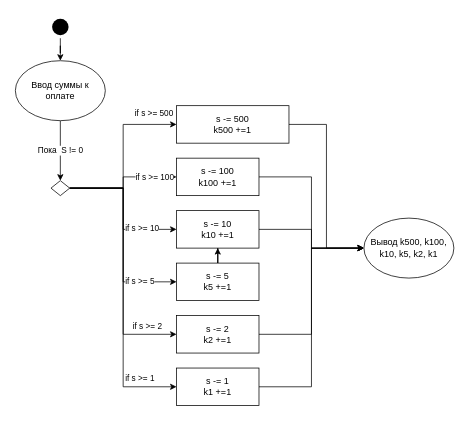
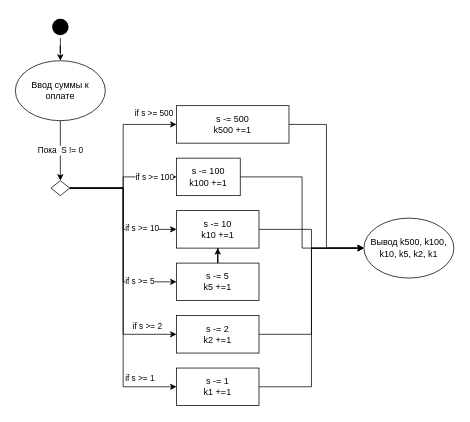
  <mxCell id="0" />
  <mxCell id="1" parent="0" />
  <mxCell id="2" value="Пока&amp;nbsp; S != 0" style="edgeStyle=orthogonalEdgeStyle;rounded=0;orthogonalLoop=1;jettySize=auto;html=1;entryX=0.5;entryY=0;entryDx=0;entryDy=0;" edge="1" parent="1" source="3" target="12"><mxGeometry relative="1" as="geometry"><mxPoint x="500" y="260" as="targetPoint" /></mxGeometry></mxCell>
  <mxCell id="3" value="Ввод суммы к оплате" style="ellipse;whiteSpace=wrap;html=1;" vertex="1" parent="1"><mxGeometry x="20" y="80" width="120" height="80" as="geometry" /></mxCell>
  <mxCell id="4" style="edgeStyle=orthogonalEdgeStyle;rounded=0;orthogonalLoop=1;jettySize=auto;html=1;entryX=0.5;entryY=0;entryDx=0;entryDy=0;" edge="1" parent="1" source="5" target="3"><mxGeometry relative="1" as="geometry" /></mxCell>
  <mxCell id="5" value="" style="ellipse;html=1;shape=startState;fillColor=#000000;strokeColor=none;" vertex="1" parent="1"><mxGeometry x="65" y="20" width="30" height="30" as="geometry" /></mxCell>
  <mxCell id="6" value="if s &amp;gt;= 500" style="edgeStyle=orthogonalEdgeStyle;rounded=0;orthogonalLoop=1;jettySize=auto;html=1;entryX=0;entryY=0.5;entryDx=0;entryDy=0;" edge="1" parent="1" source="12" target="14"><mxGeometry x="0.736" y="15" relative="1" as="geometry"><mxPoint as="offset" /></mxGeometry></mxCell>
  <mxCell id="7" value="&lt;span style=&quot;color: rgb(0 , 0 , 0) ; font-family: &amp;#34;helvetica&amp;#34; ; font-size: 11px ; font-style: normal ; font-weight: 400 ; letter-spacing: normal ; text-align: center ; text-indent: 0px ; text-transform: none ; word-spacing: 0px ; background-color: rgb(255 , 255 , 255) ; display: inline ; float: none&quot;&gt;if s &amp;gt;= 100&lt;/span&gt;" style="edgeStyle=orthogonalEdgeStyle;rounded=0;orthogonalLoop=1;jettySize=auto;html=1;entryX=0;entryY=0.5;entryDx=0;entryDy=0;" edge="1" parent="1" source="12" target="16"><mxGeometry x="0.619" relative="1" as="geometry"><mxPoint x="1" as="offset" /></mxGeometry></mxCell>
  <mxCell id="8" style="edgeStyle=orthogonalEdgeStyle;rounded=0;orthogonalLoop=1;jettySize=auto;html=1;entryX=0;entryY=0.5;entryDx=0;entryDy=0;" edge="1" parent="1" source="12" target="18"><mxGeometry relative="1" as="geometry" /></mxCell>
  <mxCell id="9" style="edgeStyle=orthogonalEdgeStyle;rounded=0;orthogonalLoop=1;jettySize=auto;html=1;entryX=0;entryY=0.5;entryDx=0;entryDy=0;" edge="1" parent="1" source="12" target="20"><mxGeometry relative="1" as="geometry" /></mxCell>
  <mxCell id="10" style="edgeStyle=orthogonalEdgeStyle;rounded=0;orthogonalLoop=1;jettySize=auto;html=1;entryX=0;entryY=0.5;entryDx=0;entryDy=0;" edge="1" parent="1" source="12" target="22"><mxGeometry relative="1" as="geometry" /></mxCell>
  <mxCell id="11" style="edgeStyle=orthogonalEdgeStyle;rounded=0;orthogonalLoop=1;jettySize=auto;html=1;entryX=0;entryY=0.5;entryDx=0;entryDy=0;" edge="1" parent="1" source="12" target="24"><mxGeometry relative="1" as="geometry" /></mxCell>
  <mxCell id="12" value="" style="rhombus;whiteSpace=wrap;html=1;" vertex="1" parent="1"><mxGeometry x="67.5" y="240" width="25" height="20" as="geometry" /></mxCell>
  <mxCell id="13" style="edgeStyle=orthogonalEdgeStyle;rounded=0;orthogonalLoop=1;jettySize=auto;html=1;entryX=0;entryY=0.5;entryDx=0;entryDy=0;" edge="1" parent="1" source="14" target="25"><mxGeometry relative="1" as="geometry" /></mxCell>
  <mxCell id="14" value="s -= 500&lt;br&gt;k500 +=1" style="rounded=0;whiteSpace=wrap;html=1;" vertex="1" parent="1"><mxGeometry x="235" y="140" width="150" height="50" as="geometry" /></mxCell>
  <mxCell id="15" style="edgeStyle=orthogonalEdgeStyle;rounded=0;orthogonalLoop=1;jettySize=auto;html=1;entryX=0;entryY=0.5;entryDx=0;entryDy=0;" edge="1" parent="1" source="16" target="25"><mxGeometry relative="1" as="geometry" /></mxCell>
- <mxCell id="16" value="s -= 100&lt;br&gt;k100 +=1" style="rounded=0;whiteSpace=wrap;html=1;" vertex="1" parent="1"><mxGeometry x="235" y="210" width="110" height="50" as="geometry" /></mxCell>
+ <mxCell id="16" value="s -= 100&lt;br&gt;k100 +=1" style="rounded=0;whiteSpace=wrap;html=1;" vertex="1" parent="1"><mxGeometry x="235" y="210" width="85" height="50" as="geometry" /></mxCell>
  <mxCell id="17" style="edgeStyle=orthogonalEdgeStyle;rounded=0;orthogonalLoop=1;jettySize=auto;html=1;" edge="1" parent="1" source="18"><mxGeometry relative="1" as="geometry"><mxPoint x="485" y="330" as="targetPoint" /></mxGeometry></mxCell>
  <mxCell id="18" value="s -= 10&lt;br&gt;k10 +=1" style="rounded=0;whiteSpace=wrap;html=1;" vertex="1" parent="1"><mxGeometry x="235" y="280" width="110" height="50" as="geometry" /></mxCell>
  <mxCell id="19" style="edgeStyle=orthogonalEdgeStyle;rounded=0;orthogonalLoop=1;jettySize=auto;html=1;" edge="1" parent="1" source="20" target="18"><mxGeometry relative="1" as="geometry" /></mxCell>
  <mxCell id="20" value="s -= 5&lt;br&gt;k5 +=1" style="rounded=0;whiteSpace=wrap;html=1;" vertex="1" parent="1"><mxGeometry x="235" y="350" width="110" height="50" as="geometry" /></mxCell>
  <mxCell id="21" style="edgeStyle=orthogonalEdgeStyle;rounded=0;orthogonalLoop=1;jettySize=auto;html=1;entryX=0;entryY=0.5;entryDx=0;entryDy=0;" edge="1" parent="1" source="22" target="25"><mxGeometry relative="1" as="geometry"><mxPoint x="415" y="340" as="targetPoint" /></mxGeometry></mxCell>
  <mxCell id="22" value="s -= 2&lt;br&gt;k2 +=1" style="rounded=0;whiteSpace=wrap;html=1;" vertex="1" parent="1"><mxGeometry x="235" y="420" width="110" height="50" as="geometry" /></mxCell>
  <mxCell id="23" style="edgeStyle=orthogonalEdgeStyle;rounded=0;orthogonalLoop=1;jettySize=auto;html=1;entryX=0;entryY=0.5;entryDx=0;entryDy=0;" edge="1" parent="1" source="24" target="25"><mxGeometry relative="1" as="geometry" /></mxCell>
  <mxCell id="24" value="s -= 1&lt;br&gt;k1 +=1" style="rounded=0;whiteSpace=wrap;html=1;" vertex="1" parent="1"><mxGeometry x="235" y="490" width="110" height="50" as="geometry" /></mxCell>
  <mxCell id="25" value="Вывод k500, k100, k10, k5, k2, k1" style="ellipse;whiteSpace=wrap;html=1;" vertex="1" parent="1"><mxGeometry x="485" y="290" width="120" height="80" as="geometry" /></mxCell>
  <mxCell id="26" value="&lt;span style=&quot;color: rgb(0 , 0 , 0) ; font-family: &amp;#34;helvetica&amp;#34; ; font-size: 11px ; font-style: normal ; font-weight: 400 ; letter-spacing: normal ; text-align: center ; text-indent: 0px ; text-transform: none ; word-spacing: 0px ; background-color: rgb(255 , 255 , 255) ; display: inline ; float: none&quot;&gt;if s &amp;gt;= 10&lt;/span&gt;" style="text;whiteSpace=wrap;html=1;" vertex="1" parent="1"><mxGeometry x="165" y="290" width="80" height="30" as="geometry" /></mxCell>
  <mxCell id="27" value="&lt;span style=&quot;color: rgb(0 , 0 , 0) ; font-family: &amp;#34;helvetica&amp;#34; ; font-size: 11px ; font-style: normal ; font-weight: 400 ; letter-spacing: normal ; text-align: center ; text-indent: 0px ; text-transform: none ; word-spacing: 0px ; background-color: rgb(255 , 255 , 255) ; display: inline ; float: none&quot;&gt;if s &amp;gt;= 5&lt;/span&gt;" style="text;whiteSpace=wrap;html=1;" vertex="1" parent="1"><mxGeometry x="165" y="360" width="80" height="30" as="geometry" /></mxCell>
  <mxCell id="28" value="&lt;span style=&quot;color: rgb(0 , 0 , 0) ; font-family: &amp;#34;helvetica&amp;#34; ; font-size: 11px ; font-style: normal ; font-weight: 400 ; letter-spacing: normal ; text-align: center ; text-indent: 0px ; text-transform: none ; word-spacing: 0px ; background-color: rgb(255 , 255 , 255) ; display: inline ; float: none&quot;&gt;if s &amp;gt;= 2&lt;br&gt;&lt;br&gt;&lt;/span&gt;" style="text;whiteSpace=wrap;html=1;" vertex="1" parent="1"><mxGeometry x="175" y="420" width="80" height="30" as="geometry" /></mxCell>
  <mxCell id="29" value="&lt;span style=&quot;color: rgb(0 , 0 , 0) ; font-family: &amp;#34;helvetica&amp;#34; ; font-size: 11px ; font-style: normal ; font-weight: 400 ; letter-spacing: normal ; text-align: center ; text-indent: 0px ; text-transform: none ; word-spacing: 0px ; background-color: rgb(255 , 255 , 255) ; display: inline ; float: none&quot;&gt;if s &amp;gt;= 1&lt;/span&gt;" style="text;whiteSpace=wrap;html=1;" vertex="1" parent="1"><mxGeometry x="165" y="490" width="80" height="30" as="geometry" /></mxCell>
